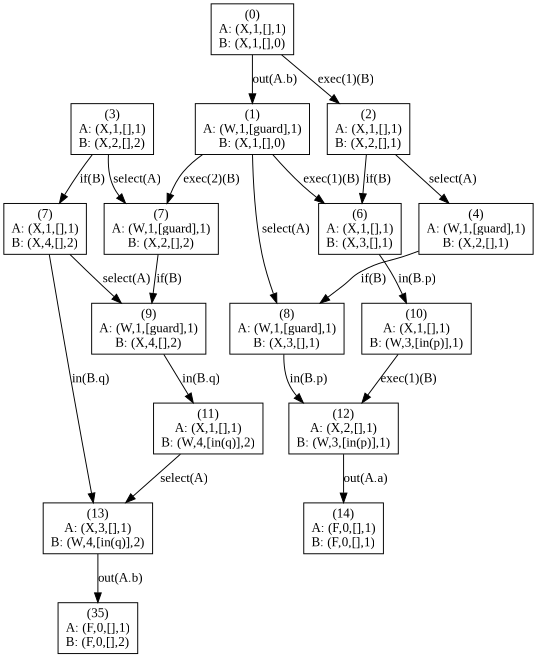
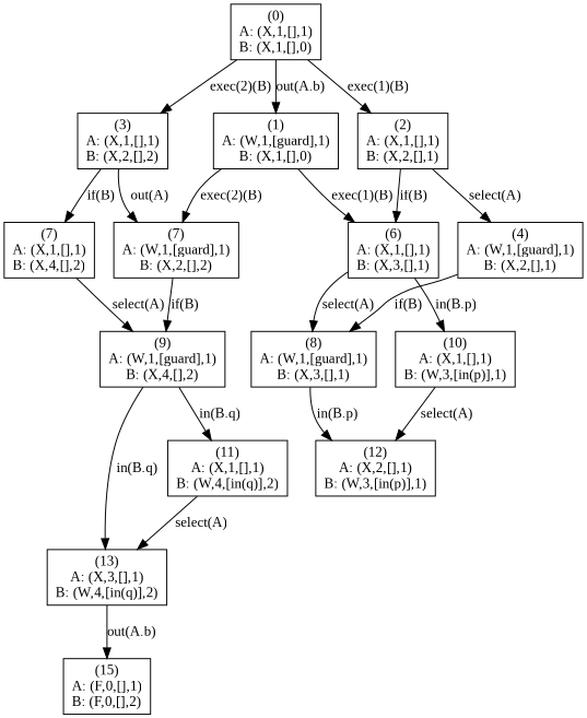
  digraph {
    fontname="Liberation Serif"
    rankdir=TB
    node [fontname="Liberation Serif" shape=box]
    edge [fontname="Liberation Serif"]
    n1 [label="(0)\nA: (X,1,[],1)\nB: (X,1,[],0)"]
    n2 [label="(1)\nA: (W,1,[guard],1)\nB: (X,1,[],0)"]
    n3 [label="(2)\nA: (X,1,[],1)\nB: (X,2,[],1)"]
    n4 [label="(3)\nA: (X,1,[],1)\nB: (X,2,[],2)"]
    n5 [label="(7)\nA: (W,1,[guard],1)\nB: (X,2,[],2)"]
    n6 [label="(6)\nA: (X,1,[],1)\nB: (X,3,[],1)"]
    n7 [label="(4)\nA: (W,1,[guard],1)\nB: (X,2,[],1)"]
    n8 [label="(7)\nA: (X,1,[],1)\nB: (X,4,[],2)"]
    n9 [label="(8)\nA: (W,1,[guard],1)\nB: (X,3,[],1)"]
    n10 [label="(9)\nA: (W,1,[guard],1)\nB: (X,4,[],2)"]
    n11 [label="(10)\nA: (X,1,[],1)\nB: (W,3,[in(p)],1)"]
    n12 [label="(12)\nA: (X,2,[],1)\nB: (W,3,[in(p)],1)"]
    n13 [label="(11)\nA: (X,1,[],1)\nB: (W,4,[in(q)],2)"]
    n14 [label="(13)\nA: (X,3,[],1)\nB: (W,4,[in(q)],2)"]
-   n15 [label="(14)\nA: (F,0,[],1)\nB: (F,0,[],1)"]
-   n16 [label="(35)\nA: (F,0,[],1)\nB: (F,0,[],2)"]
+   n16 [label="(15)\nA: (F,0,[],1)\nB: (F,0,[],2)"]
    n1 -> n2 [label="out(A.b)"]
    n1 -> n3 [label="exec(1)(B)"]
+   n1 -> n4 [label="exec(2)(B)"]
    n2 -> n5 [label="exec(2)(B)"]
    n2 -> n6 [label="exec(1)(B)"]
    n3 -> n6 [label="if(B)"]
    n3 -> n7 [label="select(A)"]
-   n4 -> n5 [label="select(A)"]
+   n4 -> n5 [label="out(A)"]
    n4 -> n8 [label="if(B)"]
    n5 -> n10 [label="if(B)"]
-   n2 -> n9 [label="select(A)"]
+   n6 -> n9 [label="select(A)"]
    n6 -> n11 [label="in(B.p)"]
    n7 -> n9 [label="if(B)"]
    n8 -> n10 [label="select(A)"]
    n9 -> n12 [label="in(B.p)"]
    n10 -> n13 [label="in(B.q)"]
-   n8 -> n14 [label="in(B.q)"]
-   n11 -> n12 [label="exec(1)(B)"]
-   n12 -> n15 [label="out(A.a)"]
+   n10 -> n14 [label="in(B.q)"]
+   n11 -> n12 [label="select(A)"]
    n13 -> n14 [label="select(A)"]
    n14 -> n16 [label="out(A.b)"]
  }
